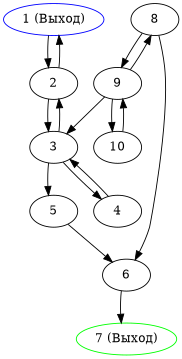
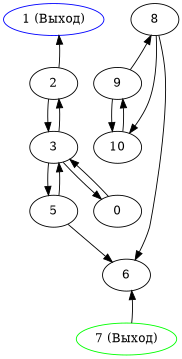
  digraph {
    n1 [color=blue label="1 (Выход)"]
    n2 [label=2]
    n3 [label=3]
-   n4 [label=4]
+   n4 [label=0]
    n5 [label=5]
    n6 [label=6]
    n7 [color=green label="7 (Выход)"]
    n8 [label=8]
    n9 [label=9]
    n10 [label=10]
-   n1 -> n2
    n2 -> n1
    n2 -> n3
    n3 -> n2
    n3 -> n4
    n3 -> n5
    n4 -> n3
-   n9 -> n3
+   n5 -> n3
    n5 -> n6
-   n6 -> n7
+   n7 -> n6
    n8 -> n6
-   n8 -> n9
+   n8 -> n10
    n9 -> n8
    n9 -> n10
    n10 -> n9
  }
